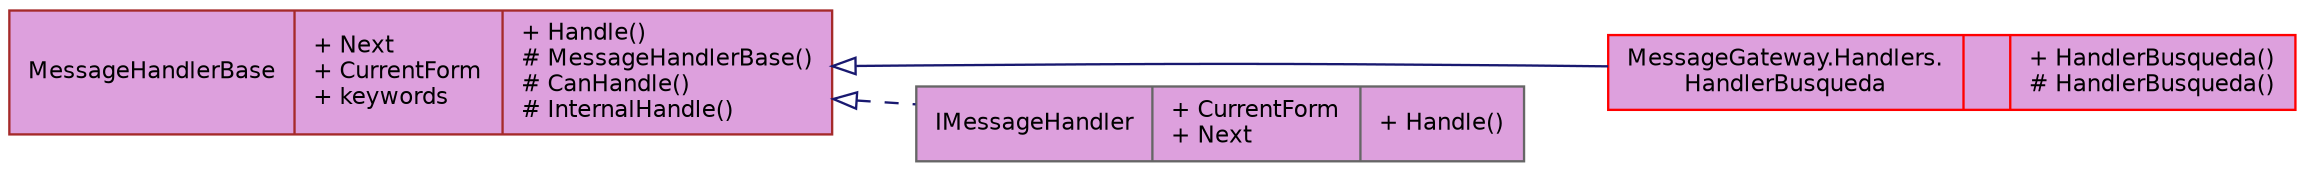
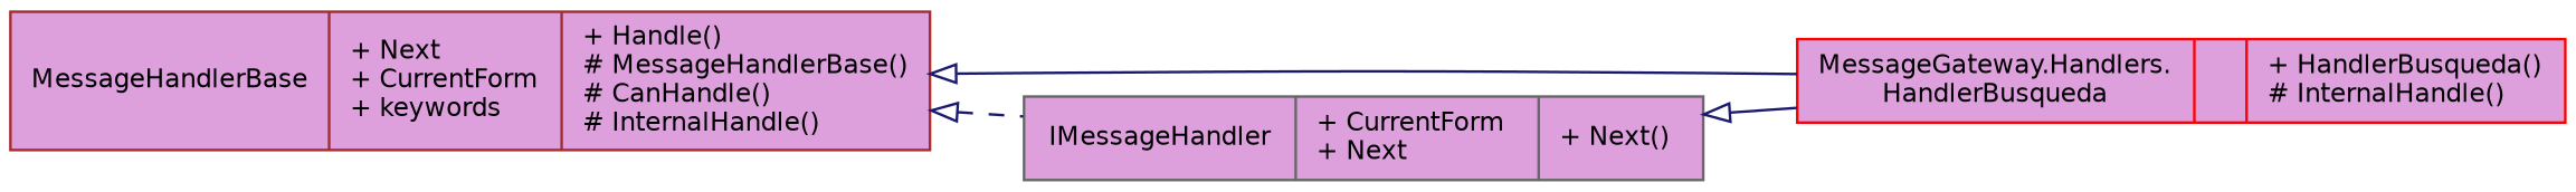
  digraph {
    rankdir=LR
    node [fillcolor=plum fontname=Helvetica fontsize=10 shape=record style=filled]
    edge [arrowtail=onormal color=midnightblue dir=back fontname=Helvetica fontsize=10 labelfontname=Helvetica labelfontsize=10 style=solid]
-   n1 [color=red fontcolor=black height=0.2 label="{MessageGateway.Handlers.\lHandlerBusqueda\n||+ HandlerBusqueda()\l# HandlerBusqueda()\l}" width=0.4]
+   n1 [color=red fontcolor=black height=0.2 label="{MessageGateway.Handlers.\lHandlerBusqueda\n||+ HandlerBusqueda()\l# InternalHandle()\l}" width=0.4]
    n2 [color=brown height=0.2 label="{MessageHandlerBase\n|+ Next\l+ CurrentForm\l+ keywords\l|+ Handle()\l# MessageHandlerBase()\l# CanHandle()\l# InternalHandle()\l}" width=0.4]
-   n3 [color=gray40 height=0.2 label="{IMessageHandler\n|+ CurrentForm\l+ Next\l|+ Handle()\l}" width=0.4]
+   n3 [color=gray40 height=0.2 label="{IMessageHandler\n|+ CurrentForm\l+ Next\l|+ Next()\l}" width=0.4]
    n2 -> n1
    n2 -> n3 [style=dashed]
+   n3 -> n1
  }
